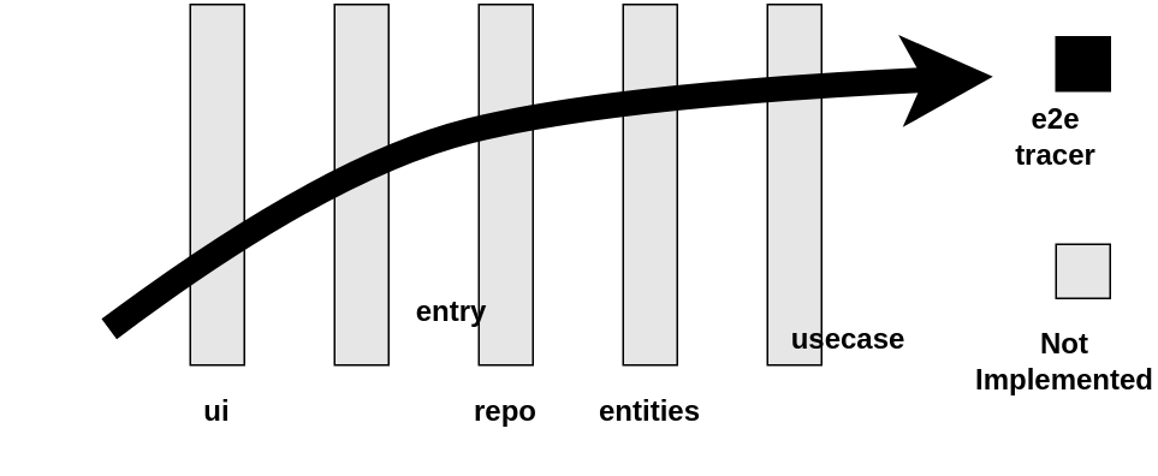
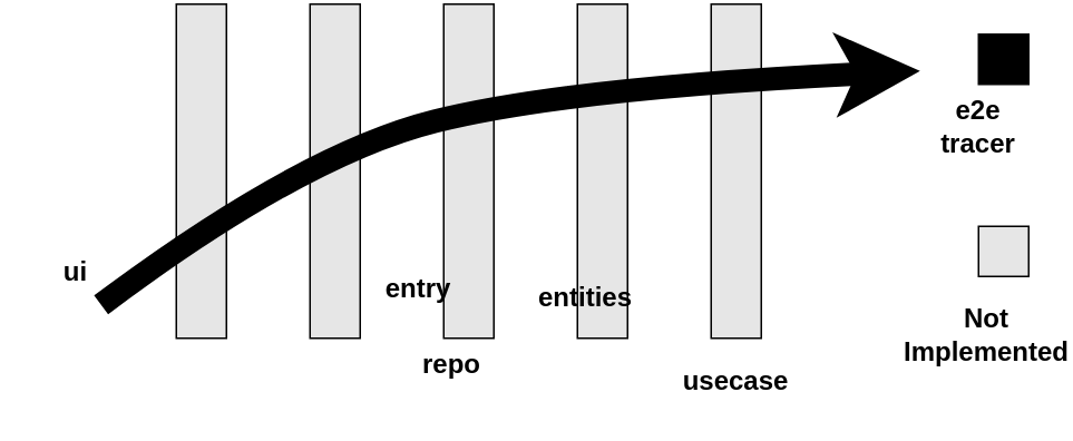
  <mxCell id="0" />
  <mxCell id="1" parent="0" />
  <mxCell id="2" value="" style="rounded=0;whiteSpace=wrap;html=1;rotation=90;fillColor=#E6E6E6;" vertex="1" parent="1"><mxGeometry x="20" y="87" width="200" height="30" as="geometry" /></mxCell>
  <mxCell id="3" value="" style="rounded=0;whiteSpace=wrap;html=1;rotation=90;fillColor=#E6E6E6;" vertex="1" parent="1"><mxGeometry x="100" y="87" width="200" height="30" as="geometry" /></mxCell>
  <mxCell id="4" value="" style="rounded=0;whiteSpace=wrap;html=1;rotation=90;fillColor=#E6E6E6;" vertex="1" parent="1"><mxGeometry x="180" y="87" width="200" height="30" as="geometry" /></mxCell>
  <mxCell id="5" value="" style="rounded=0;whiteSpace=wrap;html=1;rotation=90;fillColor=#E6E6E6;" vertex="1" parent="1"><mxGeometry x="260" y="87" width="200" height="30" as="geometry" /></mxCell>
  <mxCell id="6" value="" style="rounded=0;whiteSpace=wrap;html=1;rotation=90;fillColor=#E6E6E6;" vertex="1" parent="1"><mxGeometry x="340" y="87" width="200" height="30" as="geometry" /></mxCell>
  <mxCell id="7" value="" style="curved=1;endArrow=classic;html=1;rounded=0;strokeWidth=14;" edge="1" parent="1"><mxGeometry width="50" height="50" relative="1" as="geometry"><mxPoint x="60" y="182" as="sourcePoint" /><mxPoint x="550" y="42" as="targetPoint" /><Array as="points"><mxPoint x="180" y="92" /><mxPoint x="340" y="52" /></Array></mxGeometry></mxCell>
  <mxCell id="8" value="" style="rounded=0;whiteSpace=wrap;html=1;rotation=90;fillColor=#000000;fontColor=#000000;" vertex="1" parent="1"><mxGeometry x="585" y="20" width="30" height="30" as="geometry" /></mxCell>
  <mxCell id="9" value="e2e tracer" style="text;html=1;strokeColor=none;fillColor=none;align=center;verticalAlign=middle;whiteSpace=wrap;rounded=0;fontSize=16;fontStyle=1" vertex="1" parent="1"><mxGeometry x="555" y="60" width="60" height="30" as="geometry" /></mxCell>
- <mxCell id="10" value="repo" style="text;html=1;strokeColor=none;fillColor=none;align=center;verticalAlign=middle;whiteSpace=wrap;rounded=0;fontSize=16;fontStyle=1" vertex="1" parent="1"><mxGeometry x="250" y="212" width="60" height="30" as="geometry" /></mxCell>
- <mxCell id="11" value="entities" style="text;html=1;strokeColor=none;fillColor=none;align=center;verticalAlign=middle;whiteSpace=wrap;rounded=0;fontSize=16;fontStyle=1" vertex="1" parent="1"><mxGeometry x="330" y="212" width="60" height="30" as="geometry" /></mxCell>
- <mxCell id="12" value="usecase" style="text;html=1;strokeColor=none;fillColor=none;align=center;verticalAlign=middle;whiteSpace=wrap;rounded=0;fontSize=16;fontStyle=1" vertex="1" parent="1"><mxGeometry x="440" y="172" width="60" height="30" as="geometry" /></mxCell>
+ <mxCell id="10" value="repo" style="text;html=1;strokeColor=none;fillColor=none;align=center;verticalAlign=middle;whiteSpace=wrap;rounded=0;fontSize=16;fontStyle=1" vertex="1" parent="1"><mxGeometry x="240" y="202" width="60" height="30" as="geometry" /></mxCell>
+ <mxCell id="11" value="entities" style="text;html=1;strokeColor=none;fillColor=none;align=center;verticalAlign=middle;whiteSpace=wrap;rounded=0;fontSize=16;fontStyle=1" vertex="1" parent="1"><mxGeometry x="320" y="162" width="60" height="30" as="geometry" /></mxCell>
+ <mxCell id="12" value="usecase" style="text;html=1;strokeColor=none;fillColor=none;align=center;verticalAlign=middle;whiteSpace=wrap;rounded=0;fontSize=16;fontStyle=1" vertex="1" parent="1"><mxGeometry x="410" y="212" width="60" height="30" as="geometry" /></mxCell>
  <mxCell id="13" value="entry" style="text;html=1;strokeColor=none;fillColor=none;align=center;verticalAlign=middle;whiteSpace=wrap;rounded=0;fontSize=16;fontStyle=1" vertex="1" parent="1"><mxGeometry x="220" y="157" width="60" height="30" as="geometry" /></mxCell>
- <mxCell id="14" value="ui" style="text;html=1;strokeColor=none;fillColor=none;align=center;verticalAlign=middle;whiteSpace=wrap;rounded=0;fontSize=16;fontStyle=1" vertex="1" parent="1"><mxGeometry x="90" y="212" width="60" height="30" as="geometry" /></mxCell>
+ <mxCell id="14" value="ui" style="text;html=1;strokeColor=none;fillColor=none;align=center;verticalAlign=middle;whiteSpace=wrap;rounded=0;fontSize=16;fontStyle=1" vertex="1" parent="1"><mxGeometry x="15" y="147" width="60" height="30" as="geometry" /></mxCell>
  <mxCell id="15" value="" style="rounded=0;whiteSpace=wrap;html=1;rotation=90;fillColor=#E6E6E6;" vertex="1" parent="1"><mxGeometry x="585" y="135" width="30" height="30" as="geometry" /></mxCell>
  <mxCell id="16" value="Not Implemented" style="text;html=1;strokeColor=none;fillColor=none;align=center;verticalAlign=middle;whiteSpace=wrap;rounded=0;fontSize=16;fontStyle=1" vertex="1" parent="1"><mxGeometry x="560" y="185" width="60" height="30" as="geometry" /></mxCell>
